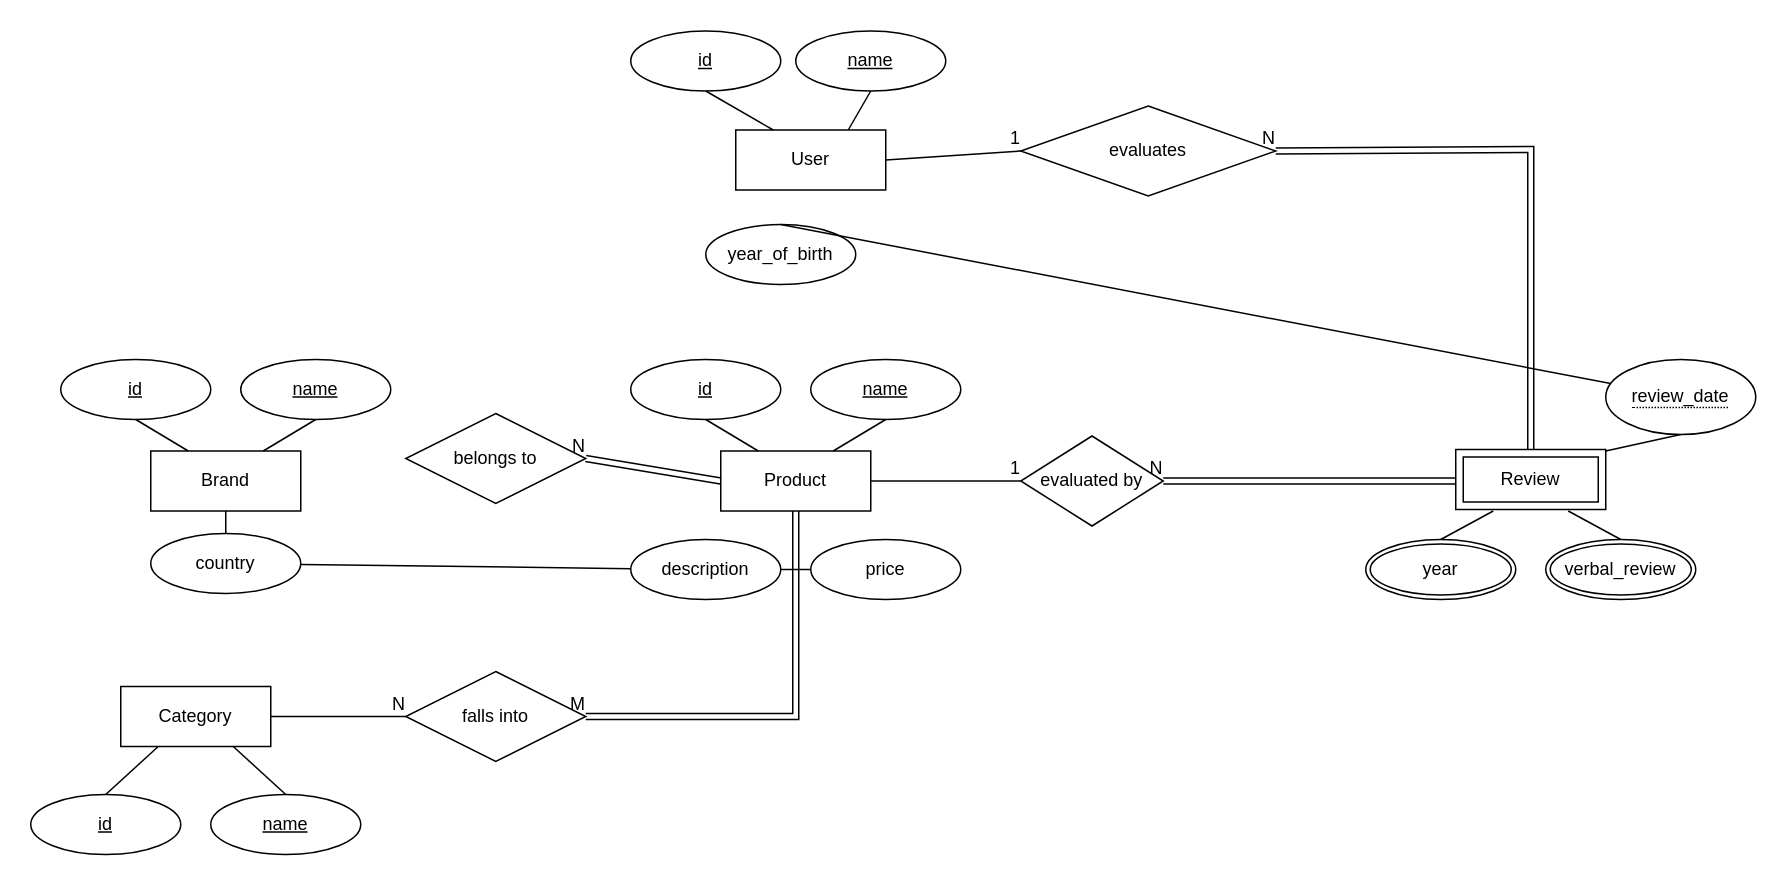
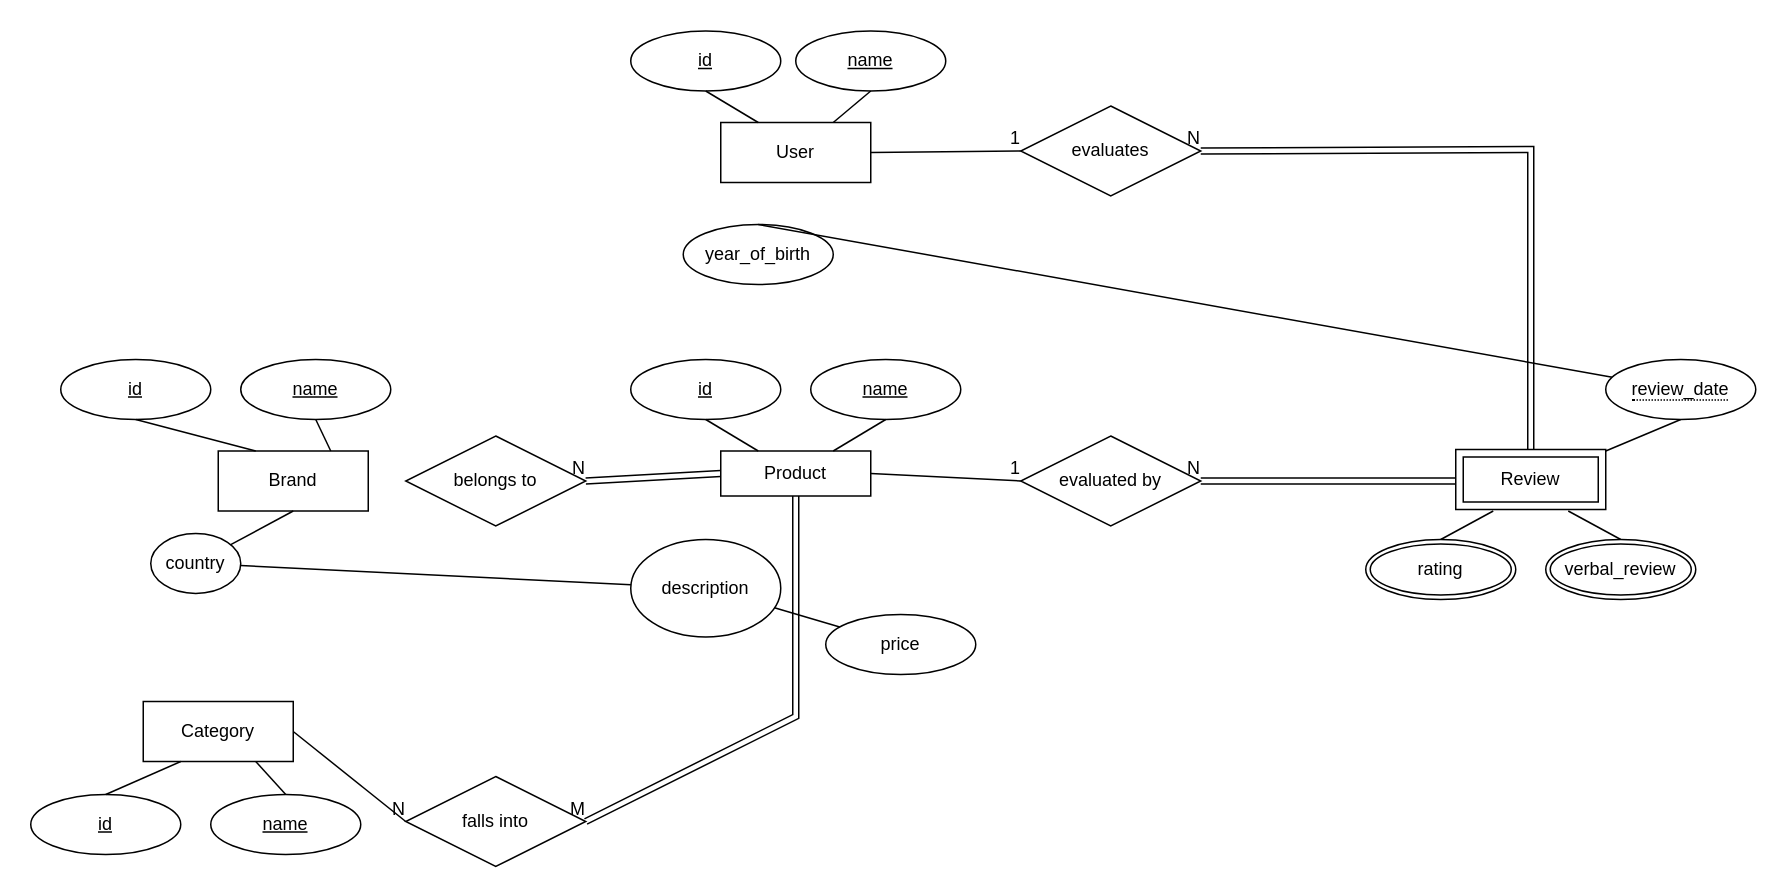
  <mxCell id="0" />
  <mxCell id="1" parent="0" />
- <mxCell id="2" value="belongs to" style="shape=rhombus;perimeter=rhombusPerimeter;whiteSpace=wrap;html=1;align=center;" parent="1" vertex="1"><mxGeometry x="270" y="275" width="120" height="60" as="geometry" /></mxCell>
- <mxCell id="3" value="falls into" style="shape=rhombus;perimeter=rhombusPerimeter;whiteSpace=wrap;html=1;align=center;" parent="1" vertex="1"><mxGeometry x="270" y="447" width="120" height="60" as="geometry" /></mxCell>
+ <mxCell id="2" value="belongs to" style="shape=rhombus;perimeter=rhombusPerimeter;whiteSpace=wrap;html=1;align=center;" parent="1" vertex="1"><mxGeometry x="270" y="290" width="120" height="60" as="geometry" /></mxCell>
+ <mxCell id="3" value="falls into" style="shape=rhombus;perimeter=rhombusPerimeter;whiteSpace=wrap;html=1;align=center;" parent="1" vertex="1"><mxGeometry x="270" y="517" width="120" height="60" as="geometry" /></mxCell>
  <mxCell id="4" value="" style="shape=link;html=1;rounded=0;entryX=1;entryY=0.5;entryDx=0;entryDy=0;exitX=0.5;exitY=1;exitDx=0;exitDy=0;" parent="1" source="30" target="3" edge="1"><mxGeometry relative="1" as="geometry"><mxPoint x="526.16" y="398.3" as="sourcePoint" /><mxPoint x="400" y="569" as="targetPoint" /><Array as="points"><mxPoint x="530" y="477" /></Array></mxGeometry></mxCell>
  <mxCell id="5" value="M" style="resizable=0;html=1;align=right;verticalAlign=bottom;" parent="4" connectable="0" vertex="1"><mxGeometry x="1" relative="1" as="geometry" /></mxCell>
  <mxCell id="6" value="" style="endArrow=none;html=1;rounded=0;entryX=0;entryY=0.5;entryDx=0;entryDy=0;exitX=1;exitY=0.5;exitDx=0;exitDy=0;" parent="1" source="25" target="3" edge="1"><mxGeometry relative="1" as="geometry"><mxPoint x="180" y="480" as="sourcePoint" /><mxPoint x="390" y="599" as="targetPoint" /></mxGeometry></mxCell>
  <mxCell id="7" value="N" style="resizable=0;html=1;align=right;verticalAlign=bottom;" parent="6" connectable="0" vertex="1"><mxGeometry x="1" relative="1" as="geometry" /></mxCell>
- <mxCell id="8" value="evaluated by" style="shape=rhombus;perimeter=rhombusPerimeter;whiteSpace=wrap;html=1;align=center;" parent="1" vertex="1"><mxGeometry x="680" y="290" width="95" height="60" as="geometry" /></mxCell>
+ <mxCell id="8" value="evaluated by" style="shape=rhombus;perimeter=rhombusPerimeter;whiteSpace=wrap;html=1;align=center;" parent="1" vertex="1"><mxGeometry x="680" y="290" width="120" height="60" as="geometry" /></mxCell>
  <mxCell id="9" value="" style="endArrow=none;html=1;rounded=0;entryX=0;entryY=0.5;entryDx=0;entryDy=0;exitX=1;exitY=0.5;exitDx=0;exitDy=0;" parent="1" source="30" target="8" edge="1"><mxGeometry relative="1" as="geometry"><mxPoint x="610" y="320" as="sourcePoint" /><mxPoint x="660" y="569" as="targetPoint" /></mxGeometry></mxCell>
  <mxCell id="10" value="1" style="resizable=0;html=1;align=right;verticalAlign=bottom;" parent="9" connectable="0" vertex="1"><mxGeometry x="1" relative="1" as="geometry" /></mxCell>
  <mxCell id="11" value="" style="shape=link;html=1;rounded=0;entryX=1;entryY=0.5;entryDx=0;entryDy=0;exitX=0;exitY=0.5;exitDx=0;exitDy=0;" parent="1" target="8" edge="1"><mxGeometry relative="1" as="geometry"><mxPoint x="970" y="320" as="sourcePoint" /><mxPoint x="810" y="549" as="targetPoint" /></mxGeometry></mxCell>
  <mxCell id="12" value="N" style="resizable=0;html=1;align=right;verticalAlign=bottom;" parent="11" connectable="0" vertex="1"><mxGeometry x="1" relative="1" as="geometry" /></mxCell>
- <mxCell id="13" value="evaluates" style="shape=rhombus;perimeter=rhombusPerimeter;whiteSpace=wrap;html=1;align=center;" parent="1" vertex="1"><mxGeometry x="680" y="70" width="170" height="60" as="geometry" /></mxCell>
+ <mxCell id="13" value="evaluates" style="shape=rhombus;perimeter=rhombusPerimeter;whiteSpace=wrap;html=1;align=center;" parent="1" vertex="1"><mxGeometry x="680" y="70" width="120" height="60" as="geometry" /></mxCell>
  <mxCell id="14" value="" style="endArrow=none;html=1;rounded=0;entryX=0;entryY=0.5;entryDx=0;entryDy=0;exitX=1;exitY=0.5;exitDx=0;exitDy=0;" parent="1" source="39" target="13" edge="1"><mxGeometry relative="1" as="geometry"><mxPoint x="610" y="120" as="sourcePoint" /><mxPoint x="680" y="371" as="targetPoint" /></mxGeometry></mxCell>
  <mxCell id="15" value="1" style="resizable=0;html=1;align=right;verticalAlign=bottom;" parent="14" connectable="0" vertex="1"><mxGeometry x="1" relative="1" as="geometry" /></mxCell>
  <mxCell id="16" value="" style="shape=link;html=1;rounded=0;entryX=1;entryY=0.5;entryDx=0;entryDy=0;exitX=0.5;exitY=0;exitDx=0;exitDy=0;" parent="1" target="13" edge="1"><mxGeometry relative="1" as="geometry"><mxPoint x="1020" y="300" as="sourcePoint" /><mxPoint x="830" y="351" as="targetPoint" /><Array as="points"><mxPoint x="1020" y="99" /></Array></mxGeometry></mxCell>
  <mxCell id="17" value="N" style="resizable=0;html=1;align=right;verticalAlign=bottom;" parent="16" connectable="0" vertex="1"><mxGeometry x="1" relative="1" as="geometry" /></mxCell>
- <mxCell id="18" value="Brand" style="whiteSpace=wrap;html=1;align=center;" parent="1" vertex="1"><mxGeometry x="100" y="300" width="100" height="40" as="geometry" /></mxCell>
- <mxCell id="19" value="country" style="ellipse;whiteSpace=wrap;html=1;align=center;" parent="1" vertex="1"><mxGeometry x="100" y="355" width="100" height="40" as="geometry" /></mxCell>
+ <mxCell id="18" value="Brand" style="whiteSpace=wrap;html=1;align=center;" parent="1" vertex="1"><mxGeometry x="145" y="300" width="100" height="40" as="geometry" /></mxCell>
+ <mxCell id="19" value="country" style="ellipse;whiteSpace=wrap;html=1;align=center;" parent="1" vertex="1"><mxGeometry x="100" y="355" width="60" height="40" as="geometry" /></mxCell>
  <mxCell id="20" value="name" style="ellipse;whiteSpace=wrap;html=1;align=center;fontStyle=4;" parent="1" vertex="1"><mxGeometry x="160" y="239" width="100" height="40" as="geometry" /></mxCell>
  <mxCell id="21" value="id" style="ellipse;whiteSpace=wrap;html=1;align=center;fontStyle=4;" parent="1" vertex="1"><mxGeometry x="40" y="239" width="100" height="40" as="geometry" /></mxCell>
  <mxCell id="22" value="" style="endArrow=none;html=1;rounded=0;entryX=0.5;entryY=1;entryDx=0;entryDy=0;" parent="1" source="19" target="18" edge="1"><mxGeometry relative="1" as="geometry"><mxPoint x="-40" y="609" as="sourcePoint" /><mxPoint x="120" y="609" as="targetPoint" /></mxGeometry></mxCell>
  <mxCell id="23" value="" style="endArrow=none;html=1;rounded=0;entryX=0.5;entryY=1;entryDx=0;entryDy=0;exitX=0.75;exitY=0;exitDx=0;exitDy=0;" parent="1" source="18" target="20" edge="1"><mxGeometry relative="1" as="geometry"><mxPoint x="160" y="365" as="sourcePoint" /><mxPoint x="160" y="350" as="targetPoint" /></mxGeometry></mxCell>
  <mxCell id="24" value="" style="endArrow=none;html=1;rounded=0;entryX=0.5;entryY=1;entryDx=0;entryDy=0;exitX=0.25;exitY=0;exitDx=0;exitDy=0;" parent="1" source="18" target="21" edge="1"><mxGeometry relative="1" as="geometry"><mxPoint x="185" y="310" as="sourcePoint" /><mxPoint x="220" y="289" as="targetPoint" /></mxGeometry></mxCell>
- <mxCell id="25" value="Category" style="whiteSpace=wrap;html=1;align=center;" parent="1" vertex="1"><mxGeometry x="80" y="457" width="100" height="40" as="geometry" /></mxCell>
+ <mxCell id="25" value="Category" style="whiteSpace=wrap;html=1;align=center;" parent="1" vertex="1"><mxGeometry x="95" y="467" width="100" height="40" as="geometry" /></mxCell>
  <mxCell id="26" value="name" style="ellipse;whiteSpace=wrap;html=1;align=center;fontStyle=4;" parent="1" vertex="1"><mxGeometry x="140" y="529" width="100" height="40" as="geometry" /></mxCell>
  <mxCell id="27" value="id" style="ellipse;whiteSpace=wrap;html=1;align=center;fontStyle=4;" parent="1" vertex="1"><mxGeometry x="20" y="529" width="100" height="40" as="geometry" /></mxCell>
  <mxCell id="28" value="" style="endArrow=none;html=1;rounded=0;entryX=0.5;entryY=0;entryDx=0;entryDy=0;exitX=0.75;exitY=1;exitDx=0;exitDy=0;" parent="1" source="25" target="26" edge="1"><mxGeometry relative="1" as="geometry"><mxPoint x="290" y="735" as="sourcePoint" /><mxPoint x="290" y="720" as="targetPoint" /></mxGeometry></mxCell>
  <mxCell id="29" value="" style="endArrow=none;html=1;rounded=0;entryX=0.5;entryY=0;entryDx=0;entryDy=0;exitX=0.25;exitY=1;exitDx=0;exitDy=0;" parent="1" source="25" target="27" edge="1"><mxGeometry relative="1" as="geometry"><mxPoint x="315" y="680" as="sourcePoint" /><mxPoint x="350" y="659" as="targetPoint" /></mxGeometry></mxCell>
- <mxCell id="30" value="Product" style="whiteSpace=wrap;html=1;align=center;" parent="1" vertex="1"><mxGeometry x="480" y="300" width="100" height="40" as="geometry" /></mxCell>
- <mxCell id="31" value="description" style="ellipse;whiteSpace=wrap;html=1;align=center;" parent="1" vertex="1"><mxGeometry x="420" y="359" width="100" height="40" as="geometry" /></mxCell>
+ <mxCell id="30" value="Product" style="whiteSpace=wrap;html=1;align=center;" parent="1" vertex="1"><mxGeometry x="480" y="300" width="100" height="30" as="geometry" /></mxCell>
+ <mxCell id="31" value="description" style="ellipse;whiteSpace=wrap;html=1;align=center;" parent="1" vertex="1"><mxGeometry x="420" y="359" width="100" height="65" as="geometry" /></mxCell>
  <mxCell id="32" value="name" style="ellipse;whiteSpace=wrap;html=1;align=center;fontStyle=4;" parent="1" vertex="1"><mxGeometry x="540" y="239" width="100" height="40" as="geometry" /></mxCell>
  <mxCell id="33" value="id" style="ellipse;whiteSpace=wrap;html=1;align=center;fontStyle=4;" parent="1" vertex="1"><mxGeometry x="420" y="239" width="100" height="40" as="geometry" /></mxCell>
  <mxCell id="34" value="" style="endArrow=none;html=1;rounded=0;" parent="1" source="31" target="19" edge="1"><mxGeometry relative="1" as="geometry"><mxPoint x="320" y="589" as="sourcePoint" /><mxPoint x="480" y="589" as="targetPoint" /></mxGeometry></mxCell>
  <mxCell id="35" value="" style="endArrow=none;html=1;rounded=0;entryX=0.5;entryY=1;entryDx=0;entryDy=0;exitX=0.75;exitY=0;exitDx=0;exitDy=0;" parent="1" source="30" target="32" edge="1"><mxGeometry relative="1" as="geometry"><mxPoint x="540" y="365" as="sourcePoint" /><mxPoint x="540" y="350" as="targetPoint" /></mxGeometry></mxCell>
  <mxCell id="36" value="" style="endArrow=none;html=1;rounded=0;entryX=0.5;entryY=1;entryDx=0;entryDy=0;exitX=0.25;exitY=0;exitDx=0;exitDy=0;" parent="1" source="30" target="33" edge="1"><mxGeometry relative="1" as="geometry"><mxPoint x="565" y="310" as="sourcePoint" /><mxPoint x="600" y="289" as="targetPoint" /></mxGeometry></mxCell>
- <mxCell id="37" value="price" style="ellipse;whiteSpace=wrap;html=1;align=center;" parent="1" vertex="1"><mxGeometry x="540" y="359" width="100" height="40" as="geometry" /></mxCell>
+ <mxCell id="37" value="price" style="ellipse;whiteSpace=wrap;html=1;align=center;" parent="1" vertex="1"><mxGeometry x="550" y="409" width="100" height="40" as="geometry" /></mxCell>
  <mxCell id="38" value="" style="endArrow=none;html=1;rounded=0;" parent="1" source="37" target="31" edge="1"><mxGeometry relative="1" as="geometry"><mxPoint x="490" y="613" as="sourcePoint" /><mxPoint x="700" y="364" as="targetPoint" /></mxGeometry></mxCell>
- <mxCell id="39" value="User" style="whiteSpace=wrap;html=1;align=center;" parent="1" vertex="1"><mxGeometry x="490" y="86" width="100" height="40" as="geometry" /></mxCell>
+ <mxCell id="39" value="User" style="whiteSpace=wrap;html=1;align=center;" parent="1" vertex="1"><mxGeometry x="480" y="81" width="100" height="40" as="geometry" /></mxCell>
  <mxCell id="40" value="name" style="ellipse;whiteSpace=wrap;html=1;align=center;fontStyle=4;" parent="1" vertex="1"><mxGeometry x="530" y="20" width="100" height="40" as="geometry" /></mxCell>
  <mxCell id="41" value="id" style="ellipse;whiteSpace=wrap;html=1;align=center;fontStyle=4;" parent="1" vertex="1"><mxGeometry x="420" y="20" width="100" height="40" as="geometry" /></mxCell>
  <mxCell id="42" value="" style="endArrow=none;html=1;rounded=0;entryX=0.5;entryY=1;entryDx=0;entryDy=0;exitX=0.75;exitY=0;exitDx=0;exitDy=0;" parent="1" source="39" target="40" edge="1"><mxGeometry relative="1" as="geometry"><mxPoint x="540" y="146" as="sourcePoint" /><mxPoint x="540" y="131" as="targetPoint" /></mxGeometry></mxCell>
  <mxCell id="43" value="" style="endArrow=none;html=1;rounded=0;entryX=0.5;entryY=1;entryDx=0;entryDy=0;exitX=0.25;exitY=0;exitDx=0;exitDy=0;" parent="1" source="39" target="41" edge="1"><mxGeometry relative="1" as="geometry"><mxPoint x="565" y="91" as="sourcePoint" /><mxPoint x="600" y="70" as="targetPoint" /></mxGeometry></mxCell>
- <mxCell id="44" value="year_of_birth" style="ellipse;whiteSpace=wrap;html=1;align=center;" parent="1" vertex="1"><mxGeometry x="470" y="149" width="100" height="40" as="geometry" /></mxCell>
+ <mxCell id="44" value="year_of_birth" style="ellipse;whiteSpace=wrap;html=1;align=center;" parent="1" vertex="1"><mxGeometry x="455" y="149" width="100" height="40" as="geometry" /></mxCell>
  <mxCell id="45" value="" style="endArrow=none;html=1;rounded=0;exitX=0.5;exitY=0;exitDx=0;exitDy=0;" parent="1" source="44" target="50" edge="1"><mxGeometry relative="1" as="geometry"><mxPoint x="460" y="390" as="sourcePoint" /><mxPoint x="565" y="106.5" as="targetPoint" /></mxGeometry></mxCell>
  <mxCell id="46" value="" style="endArrow=none;html=1;rounded=0;entryX=0.25;entryY=1;entryDx=0;entryDy=0;exitX=0.5;exitY=0;exitDx=0;exitDy=0;" parent="1" edge="1"><mxGeometry relative="1" as="geometry"><mxPoint x="960" y="359" as="sourcePoint" /><mxPoint x="995" y="340" as="targetPoint" /></mxGeometry></mxCell>
  <mxCell id="47" value="" style="endArrow=none;html=1;rounded=0;entryX=0.75;entryY=1;entryDx=0;entryDy=0;exitX=0.5;exitY=0;exitDx=0;exitDy=0;" parent="1" edge="1"><mxGeometry relative="1" as="geometry"><mxPoint x="1080" y="359" as="sourcePoint" /><mxPoint x="1045" y="340" as="targetPoint" /></mxGeometry></mxCell>
  <mxCell id="48" value="" style="endArrow=none;html=1;rounded=0;entryX=0.5;entryY=1;entryDx=0;entryDy=0;exitX=1;exitY=0;exitDx=0;exitDy=0;" parent="1" target="50" edge="1"><mxGeometry relative="1" as="geometry"><mxPoint x="1070" y="300" as="sourcePoint" /><mxPoint x="1140" y="279" as="targetPoint" /></mxGeometry></mxCell>
  <mxCell id="49" value="Review" style="shape=ext;margin=3;double=1;whiteSpace=wrap;html=1;align=center;" parent="1" vertex="1"><mxGeometry x="970" y="299" width="100" height="40" as="geometry" /></mxCell>
- <mxCell id="50" value="&lt;span style=&quot;border-bottom: 1px dotted&quot;&gt;review_date&lt;br&gt;&lt;/span&gt;" style="ellipse;whiteSpace=wrap;html=1;align=center;" parent="1" vertex="1"><mxGeometry x="1070" y="239" width="100" height="50" as="geometry" /></mxCell>
+ <mxCell id="50" value="&lt;span style=&quot;border-bottom: 1px dotted&quot;&gt;review_date&lt;br&gt;&lt;/span&gt;" style="ellipse;whiteSpace=wrap;html=1;align=center;" parent="1" vertex="1"><mxGeometry x="1070" y="239" width="100" height="40" as="geometry" /></mxCell>
  <mxCell id="51" value="verbal_review" style="ellipse;shape=doubleEllipse;margin=3;whiteSpace=wrap;html=1;align=center;" parent="1" vertex="1"><mxGeometry x="1030" y="359" width="100" height="40" as="geometry" /></mxCell>
- <mxCell id="52" value="year" style="ellipse;shape=doubleEllipse;margin=3;whiteSpace=wrap;html=1;align=center;" parent="1" vertex="1"><mxGeometry x="910" y="359" width="100" height="40" as="geometry" /></mxCell>
+ <mxCell id="52" value="rating" style="ellipse;shape=doubleEllipse;margin=3;whiteSpace=wrap;html=1;align=center;" parent="1" vertex="1"><mxGeometry x="910" y="359" width="100" height="40" as="geometry" /></mxCell>
  <mxCell id="53" value="" style="shape=link;html=1;rounded=0;entryX=1;entryY=0.5;entryDx=0;entryDy=0;exitX=0;exitY=0.5;exitDx=0;exitDy=0;" parent="1" source="30" target="2" edge="1"><mxGeometry relative="1" as="geometry"><mxPoint x="270" y="389" as="sourcePoint" /><mxPoint x="430" y="389" as="targetPoint" /></mxGeometry></mxCell>
  <mxCell id="54" value="N" style="resizable=0;html=1;align=right;verticalAlign=bottom;" parent="53" connectable="0" vertex="1"><mxGeometry x="1" relative="1" as="geometry" /></mxCell>
